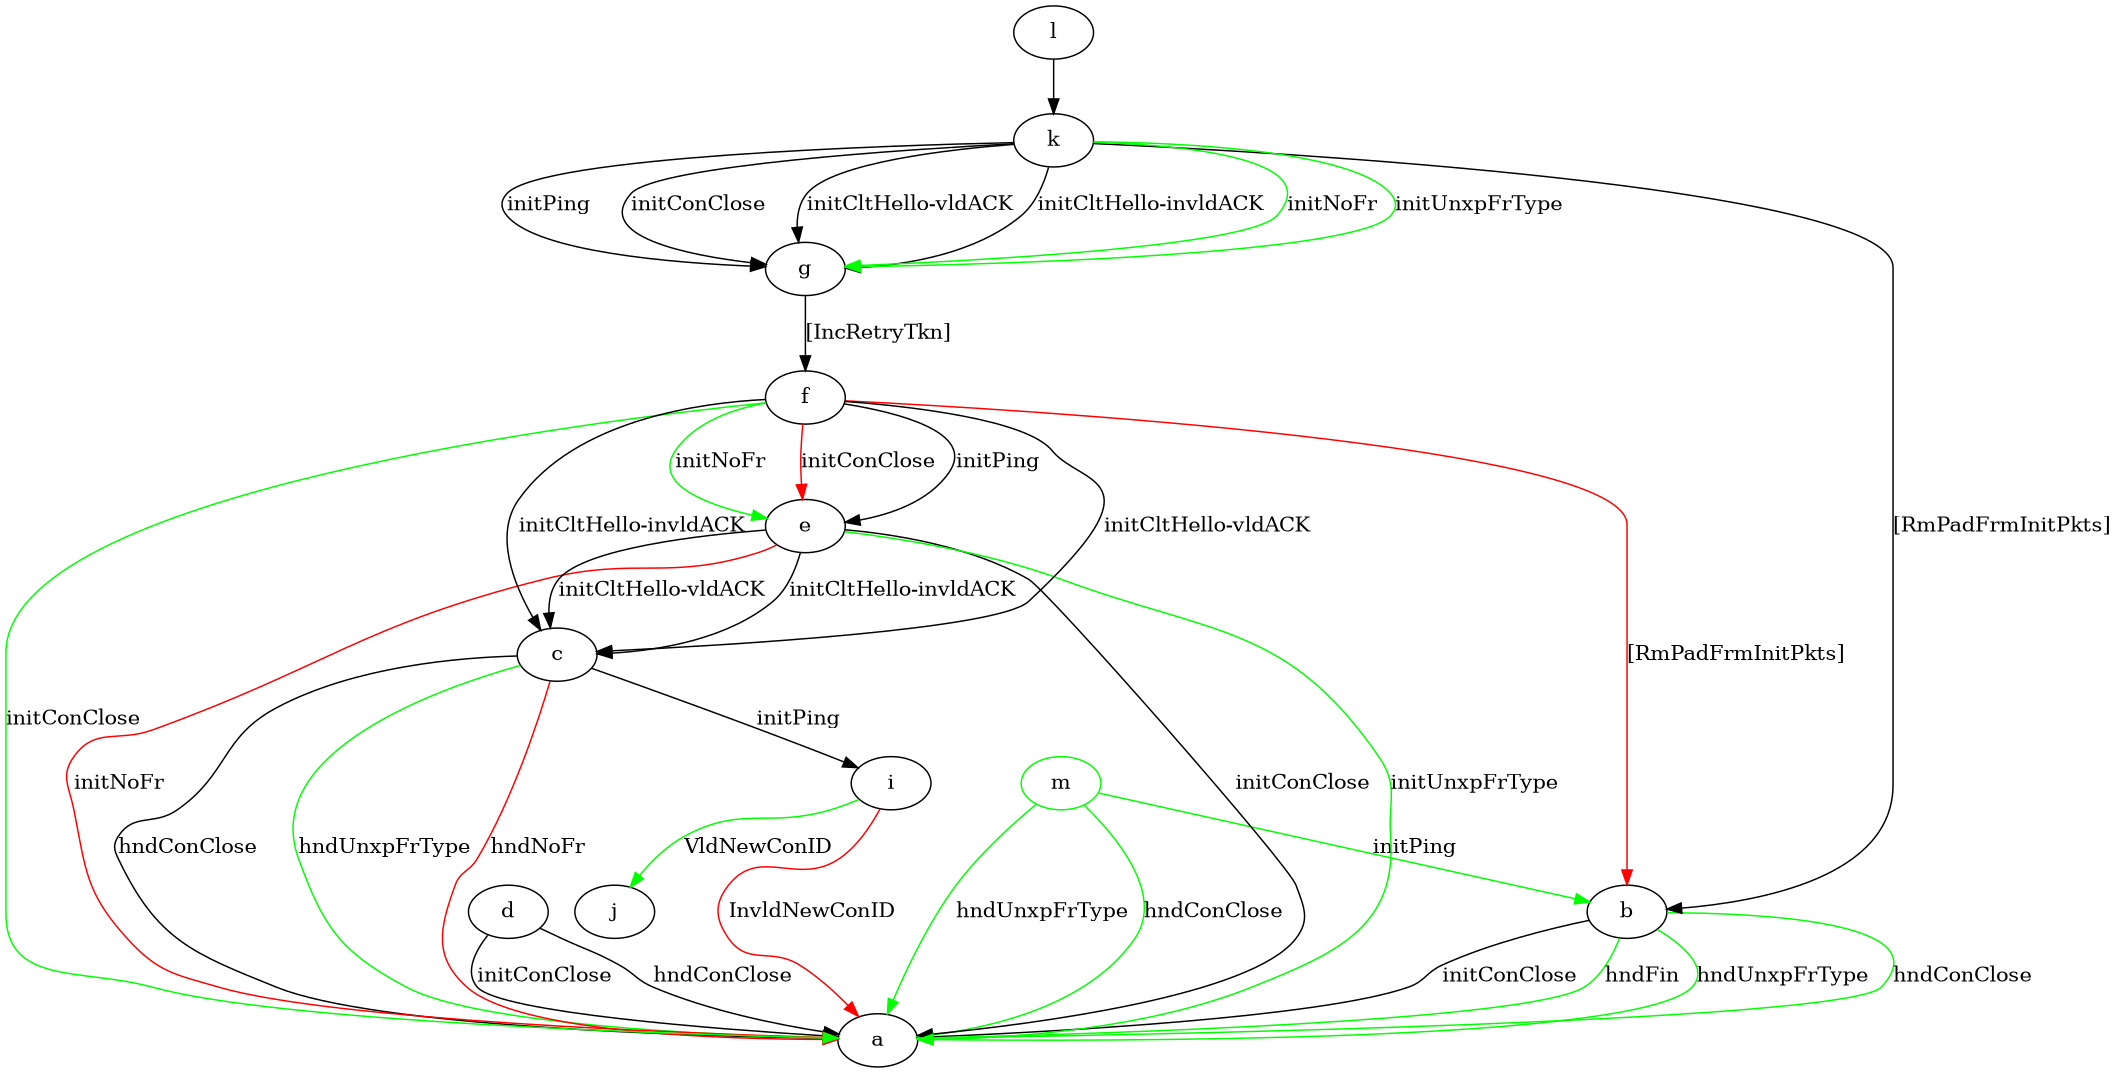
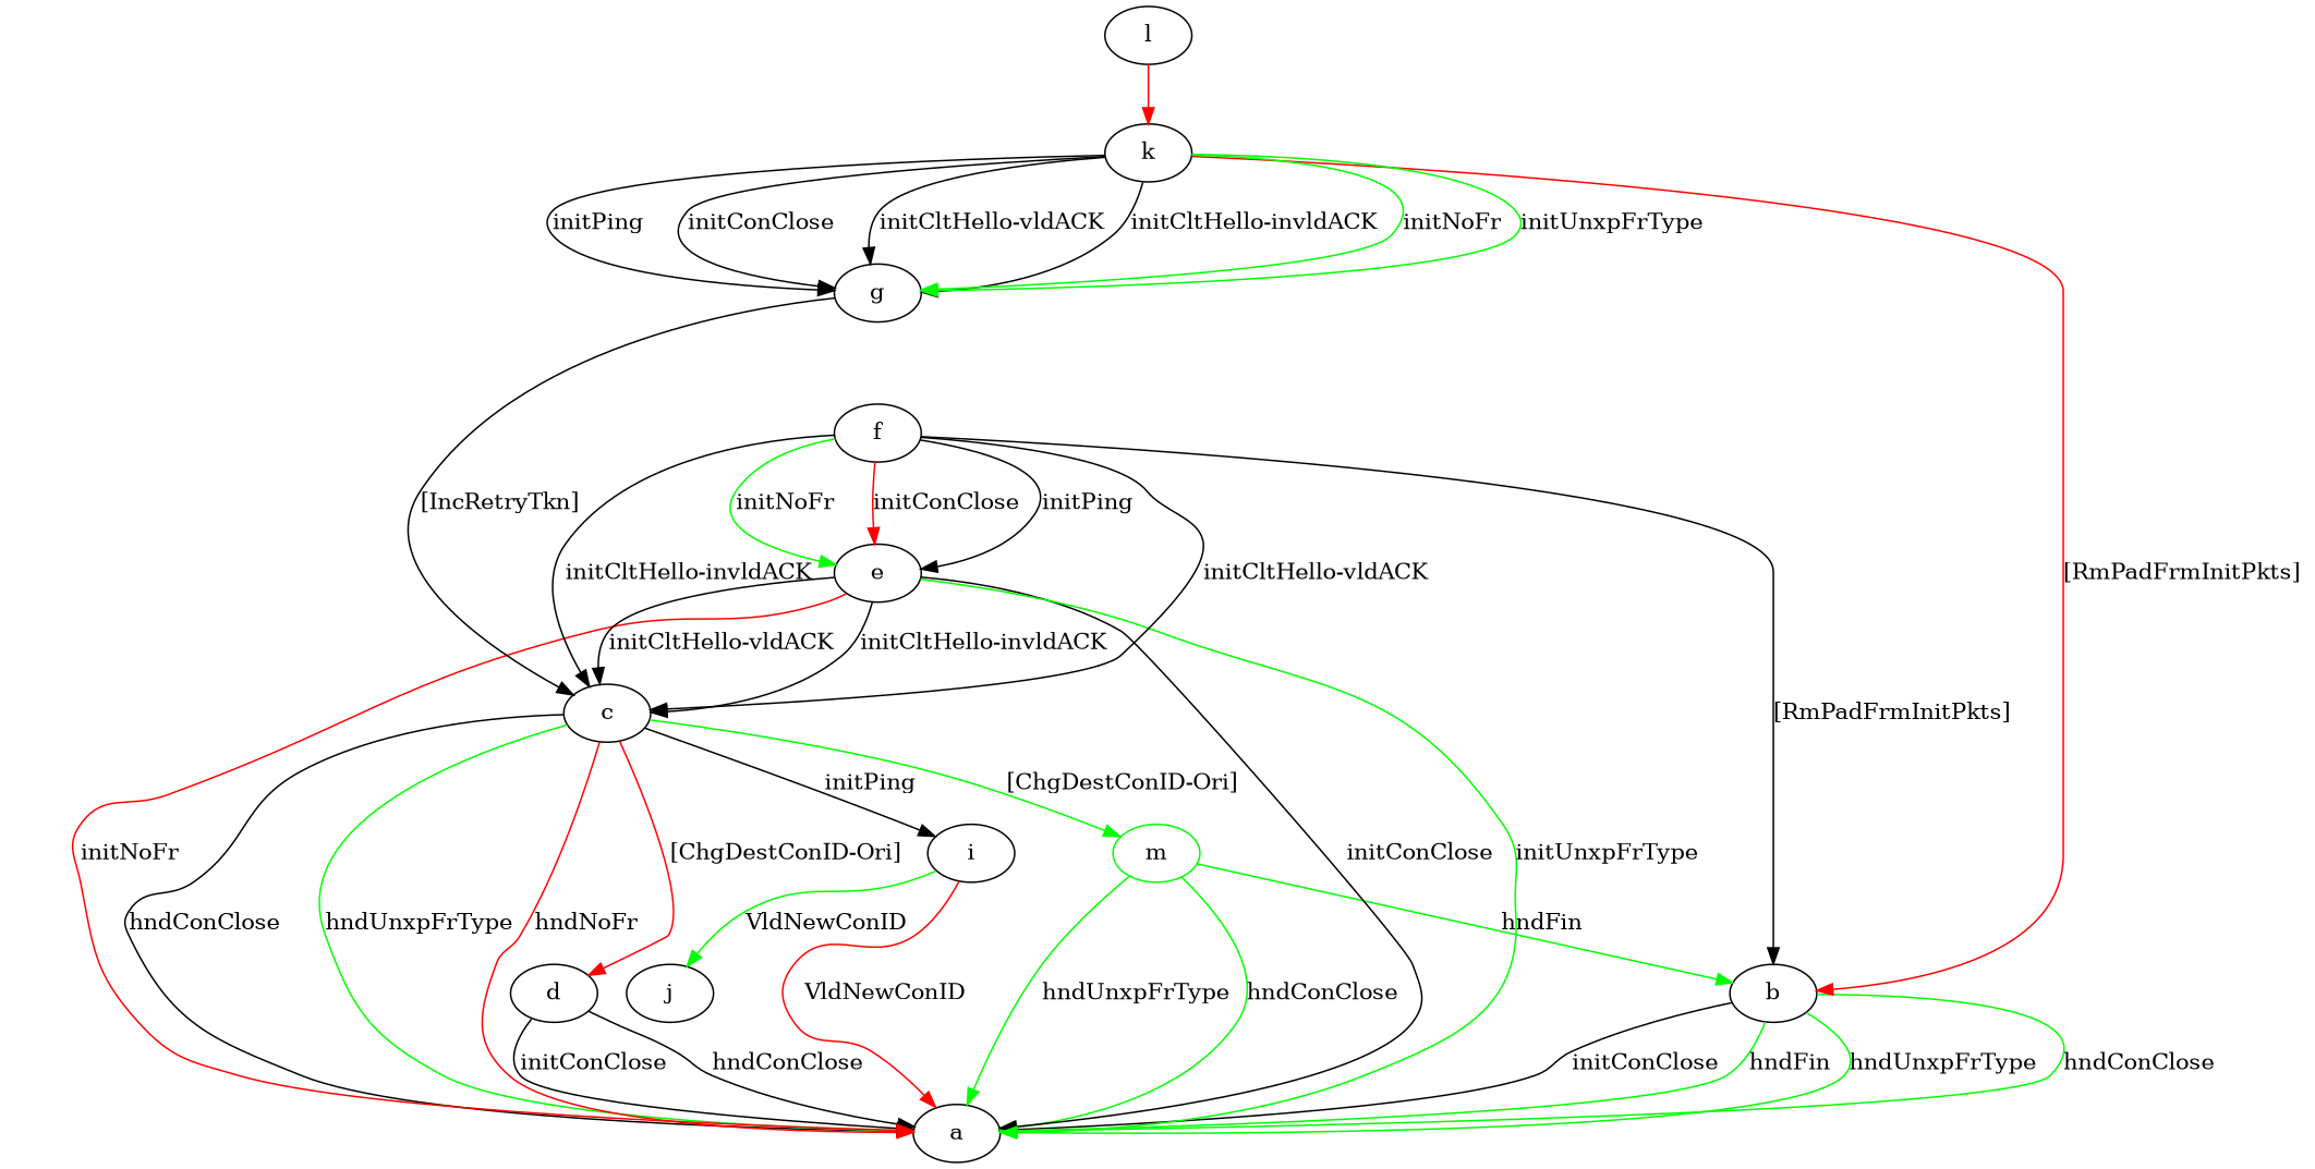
  digraph {
    b
    a
    c
    d
    i
    m [color=green]
    j
    e
    f
    g
    k
    l
    b -> a [label="initConClose "]
    b -> a [color=green label="hndFin "]
    b -> a [color=green label="hndUnxpFrType "]
    b -> a [color=green label="hndConClose "]
    c -> a [label="hndConClose "]
    c -> a [color=green label="hndUnxpFrType "]
    c -> a [color=red label="hndNoFr "]
+   c -> d [color=red label="[ChgDestConID-Ori] "]
    c -> i [label="initPing "]
+   c -> m [color=green label="[ChgDestConID-Ori] "]
    d -> a [label="initConClose "]
    d -> a [label="hndConClose "]
-   i -> a [color=red label="InvldNewConID "]
+   i -> a [color=red label="VldNewConID "]
    i -> j [color=green label="VldNewConID "]
-   m -> b [color=green label="initPing "]
+   m -> b [color=green label="hndFin "]
    m -> a [color=green label="hndUnxpFrType "]
    m -> a [color=green label="hndConClose "]
    e -> a [label="initConClose "]
    e -> a [color=green label="initUnxpFrType "]
    e -> a [color=red label="initNoFr "]
    e -> c [label="initCltHello-vldACK "]
    e -> c [label="initCltHello-invldACK "]
-   f -> b [color=red label="[RmPadFrmInitPkts] "]
-   f -> a [color=green label="initConClose "]
+   f -> b [color=black label="[RmPadFrmInitPkts] "]
    f -> c [label="initCltHello-vldACK "]
    f -> c [label="initCltHello-invldACK "]
    f -> e [label="initPing "]
    f -> e [color=green label="initNoFr "]
    f -> e [color=red label="initConClose "]
-   g -> f [label="[IncRetryTkn] "]
-   k -> b [color=black label="[RmPadFrmInitPkts] "]
+   g -> c [label="[IncRetryTkn] "]
+   k -> b [color=red label="[RmPadFrmInitPkts] "]
    k -> g [label="initPing "]
    k -> g [label="initConClose "]
    k -> g [label="initCltHello-vldACK "]
    k -> g [label="initCltHello-invldACK "]
    k -> g [color=green label="initNoFr "]
    k -> g [color=green label="initUnxpFrType "]
-   l -> k
+   l -> k [color=red]
  }
